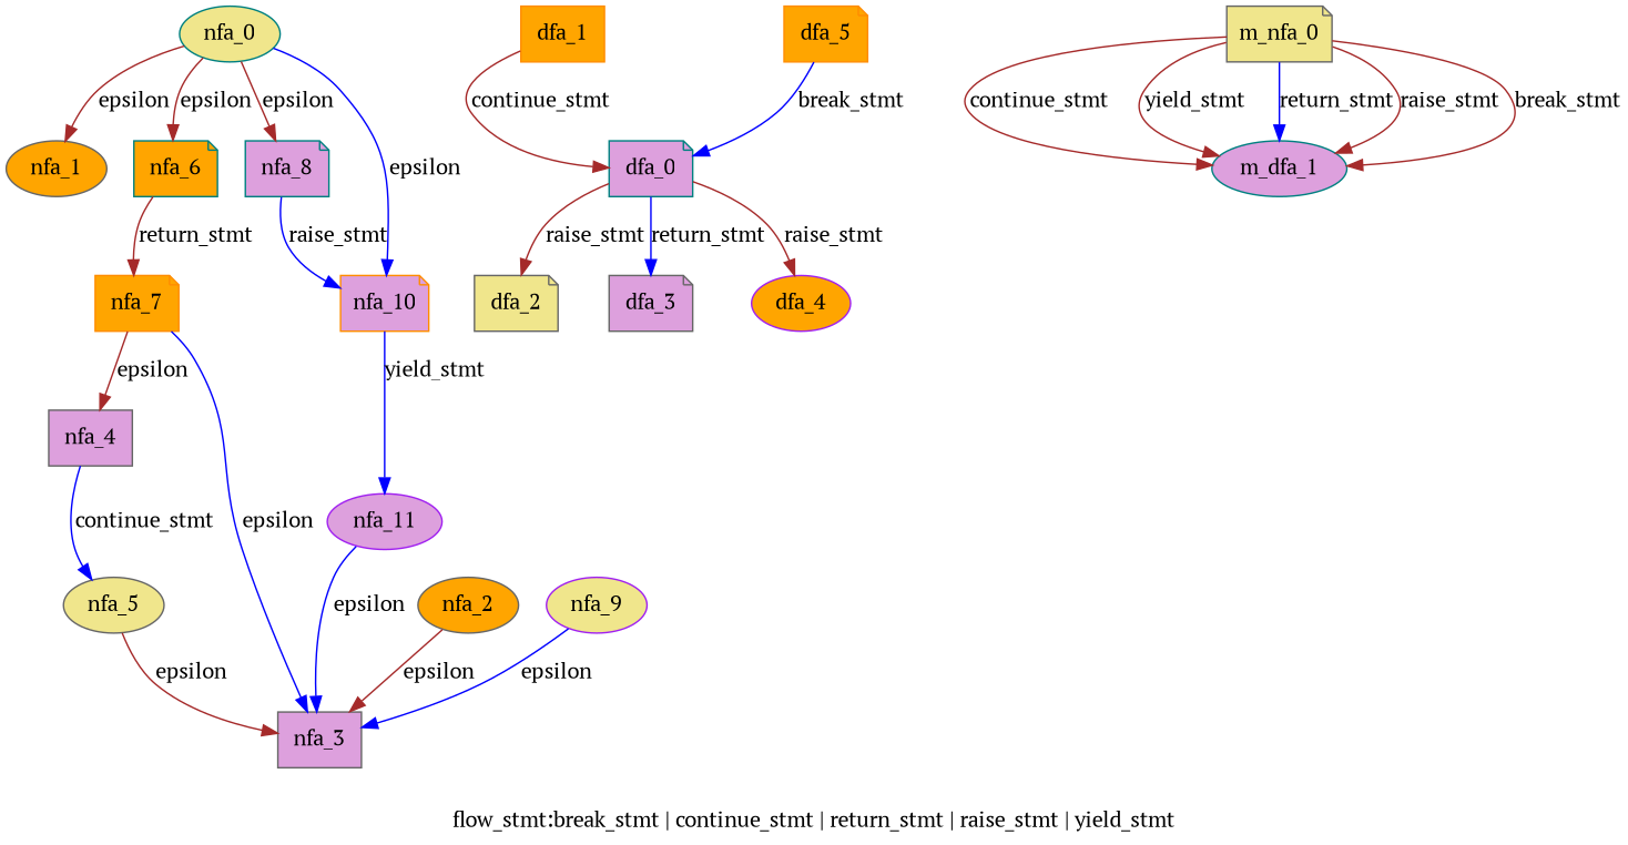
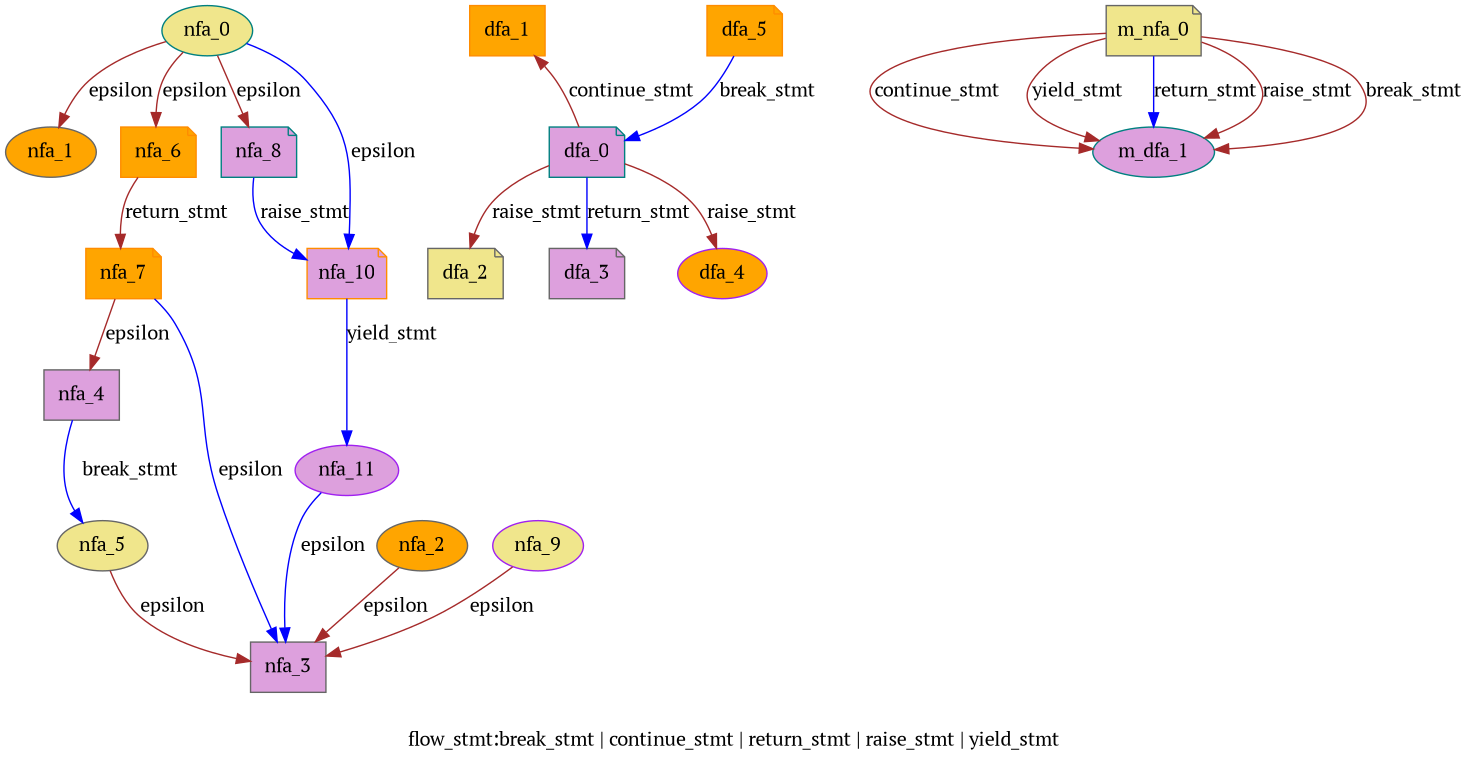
  digraph {
    fontname="PT Serif"
    label="flow_stmt:break_stmt | continue_stmt | return_stmt | raise_stmt | yield_stmt"
    node [color=gray40 fillcolor=plum fontname="PT Serif" shape=note style=filled]
    edge [color=brown fontname="PT Serif"]
    nfa_0 [color=teal fillcolor=khaki shape=ellipse]
    nfa_1 [fillcolor=orange shape=ellipse]
    nfa_4 [shape=box]
-   nfa_6 [color=teal fillcolor=orange]
+   nfa_6 [color=darkorange fillcolor=orange]
    nfa_8 [color=teal]
    nfa_10 [color=darkorange]
    nfa_2 [fillcolor=orange shape=ellipse]
    nfa_3 [shape=box]
    nfa_5 [fillcolor=khaki shape=ellipse]
    nfa_7 [color=darkorange fillcolor=orange]
    nfa_9 [color=purple fillcolor=khaki shape=ellipse]
    nfa_11 [color=purple shape=ellipse]
    dfa_1 [color=darkorange fillcolor=orange shape=box]
    dfa_0 [color=teal]
    dfa_2 [fillcolor=khaki]
    dfa_3
    dfa_4 [color=purple fillcolor=orange shape=ellipse]
    dfa_5 [color=darkorange fillcolor=orange]
    m_dfa_1 [color=teal shape=ellipse]
    n20 [fillcolor=khaki label=m_nfa_0]
    subgraph sub_1 {
      nfa_0
      nfa_1
      nfa_4
      nfa_6
      nfa_8
      nfa_10
      nfa_2
      nfa_3
      nfa_5
      nfa_7
      nfa_9
      nfa_11
    }
    subgraph sub_2 {
      dfa_1
      dfa_0
      dfa_2
      dfa_3
      dfa_4
      dfa_5
    }
    subgraph sub_3 {
      m_dfa_1
      n20
    }
    nfa_0 -> nfa_1 [label=epsilon]
    nfa_0 -> nfa_6 [label=epsilon]
    nfa_0 -> nfa_8 [label=epsilon]
    nfa_0 -> nfa_10 [color=blue label=epsilon]
-   nfa_4 -> nfa_5 [color=blue label=continue_stmt]
+   nfa_4 -> nfa_5 [color=blue label=break_stmt]
    nfa_6 -> nfa_7 [label=return_stmt]
    nfa_8 -> nfa_10 [color=blue label=raise_stmt]
    nfa_10 -> nfa_11 [color=blue label=yield_stmt]
    nfa_2 -> nfa_3 [label=epsilon]
    nfa_5 -> nfa_3 [label=epsilon]
    nfa_7 -> nfa_4 [label=epsilon]
    nfa_7 -> nfa_3 [color=blue label=epsilon]
-   nfa_9 -> nfa_3 [color=blue label=epsilon]
+   nfa_9 -> nfa_3 [label=epsilon]
    nfa_11 -> nfa_3 [color=blue label=epsilon]
-   dfa_1 -> dfa_0 [label=continue_stmt]
+   dfa_0 -> dfa_1 [label=continue_stmt]
    dfa_0 -> dfa_2 [label=raise_stmt]
    dfa_0 -> dfa_3 [color=blue label=return_stmt]
    dfa_0 -> dfa_4 [label=raise_stmt]
    dfa_5 -> dfa_0 [color=blue label=break_stmt]
    n20 -> m_dfa_1 [label=continue_stmt]
    n20 -> m_dfa_1 [label=yield_stmt]
    n20 -> m_dfa_1 [color=blue label=return_stmt]
    n20 -> m_dfa_1 [label=raise_stmt]
    n20 -> m_dfa_1 [label=break_stmt]
  }
